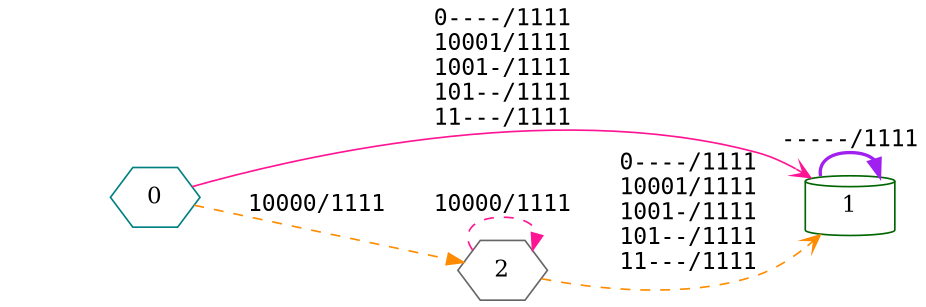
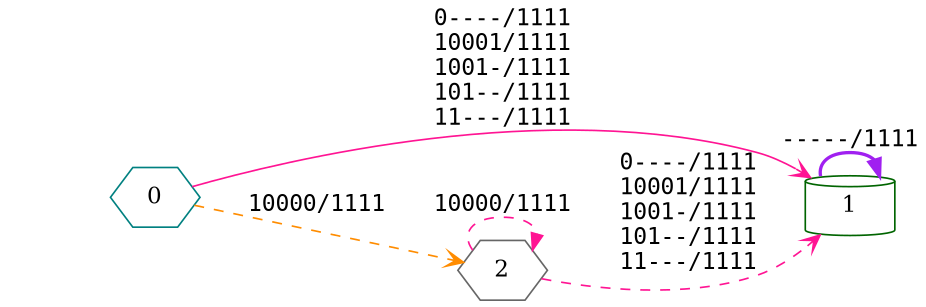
  digraph {
    nodesep=0.2
    rankdir=LR
    ranksep=0.8
    node [shape=hexagon]
    edge [arrowhead=vee color=deeppink fontname=mono style=dashed]
    init [shape=point style=invis]
    n2 [color=teal label=0]
    n3 [color=darkgreen label=1 shape=cylinder]
    n4 [color=gray40 label=2]
    init -> n2 [arrowhead=odot color=darkorange penwidth=0]
    n2 -> n3 [label="0----/1111\l10001/1111\l1001-/1111\l101--/1111\l11---/1111\l" style=solid]
-   n2 -> n4 [arrowhead=normal color=darkorange label="10000/1111\l"]
+   n2 -> n4 [color=darkorange label="10000/1111\l"]
    n3 -> n3 [arrowhead=normal color=purple label="-----/1111\l" style=bold]
-   n4 -> n3 [color=darkorange label="0----/1111\l10001/1111\l1001-/1111\l101--/1111\l11---/1111\l"]
+   n4 -> n3 [label="0----/1111\l10001/1111\l1001-/1111\l101--/1111\l11---/1111\l"]
    n4 -> n4 [arrowhead=normal label="10000/1111\l"]
  }
